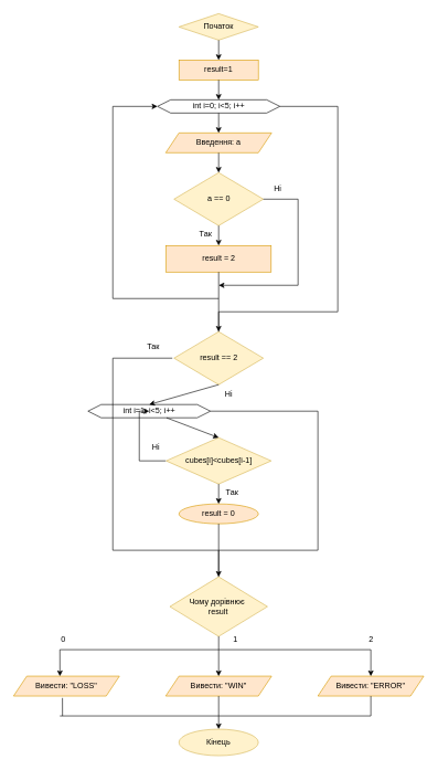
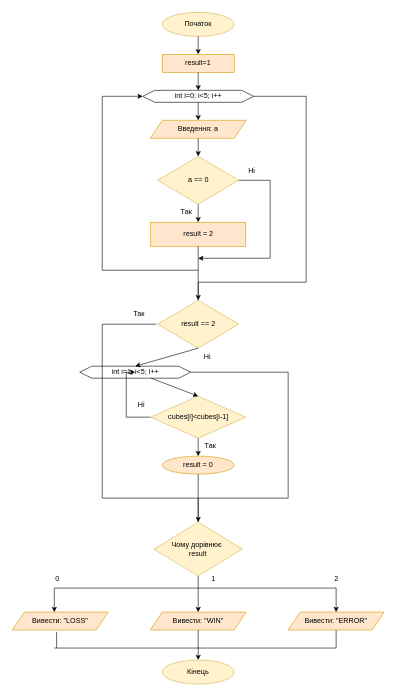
  <mxCell id="0" />
  <mxCell id="1" parent="0" />
- <mxCell id="2" value="Початок" style="rhombus;whiteSpace=wrap;html=1;fillColor=#fff2cc;strokeColor=#d6b656;" vertex="1" parent="1"><mxGeometry x="270" y="20" width="120" height="40" as="geometry" /></mxCell>
+ <mxCell id="2" value="Початок" style="ellipse;whiteSpace=wrap;html=1;fillColor=#fff2cc;strokeColor=#d6b656;" vertex="1" parent="1"><mxGeometry x="270" y="20" width="120" height="40" as="geometry" /></mxCell>
  <mxCell id="3" value="Введення: а" style="shape=parallelogram;perimeter=parallelogramPerimeter;whiteSpace=wrap;html=1;fixedSize=1;fillColor=#ffe6cc;strokeColor=#d79b00;" vertex="1" parent="1"><mxGeometry x="250" y="200" width="160" height="30" as="geometry" /></mxCell>
  <mxCell id="4" value="int i=0; i&amp;lt;5; i++" style="shape=hexagon;perimeter=hexagonPerimeter2;whiteSpace=wrap;html=1;fixedSize=1;" vertex="1" parent="1"><mxGeometry x="237.5" y="150" width="185" height="20" as="geometry" /></mxCell>
  <mxCell id="5" value="" style="endArrow=classic;html=1;rounded=0;exitX=1;exitY=0.5;exitDx=0;exitDy=0;entryX=0.5;entryY=0;entryDx=0;entryDy=0;" edge="1" parent="1" source="4" target="9"><mxGeometry width="50" height="50" relative="1" as="geometry"><mxPoint x="440" y="170" as="sourcePoint" /><mxPoint x="460" y="380" as="targetPoint" /><Array as="points"><mxPoint x="510" y="160" /><mxPoint x="510" y="470" /><mxPoint x="330" y="470" /></Array></mxGeometry></mxCell>
  <mxCell id="6" value="a == 0" style="rhombus;whiteSpace=wrap;html=1;fillColor=#fff2cc;strokeColor=#d6b656;" vertex="1" parent="1"><mxGeometry x="262.5" y="260" width="135" height="80" as="geometry" /></mxCell>
  <mxCell id="7" value="" style="endArrow=classic;html=1;rounded=0;exitX=1;exitY=0.5;exitDx=0;exitDy=0;" edge="1" parent="1" source="6"><mxGeometry width="50" height="50" relative="1" as="geometry"><mxPoint x="360" y="390" as="sourcePoint" /><mxPoint x="330" y="430" as="targetPoint" /><Array as="points"><mxPoint x="450" y="300" /><mxPoint x="450" y="430" /></Array></mxGeometry></mxCell>
  <mxCell id="8" value="result = 2" style="rounded=0;whiteSpace=wrap;html=1;fillColor=#ffe6cc;strokeColor=#d79b00;" vertex="1" parent="1"><mxGeometry x="250.63" y="370" width="158.75" height="40" as="geometry" /></mxCell>
  <mxCell id="9" value="result == 2" style="rhombus;whiteSpace=wrap;html=1;fillColor=#fff2cc;strokeColor=#d6b656;" vertex="1" parent="1"><mxGeometry x="262.5" y="500" width="135" height="80" as="geometry" /></mxCell>
  <mxCell id="10" value="int i=1; i&amp;lt;5; i++" style="shape=hexagon;perimeter=hexagonPerimeter2;whiteSpace=wrap;html=1;fixedSize=1;" vertex="1" parent="1"><mxGeometry x="132.51" y="610" width="185" height="20" as="geometry" /></mxCell>
  <mxCell id="11" value="" style="endArrow=none;html=1;rounded=0;entryX=0.5;entryY=1;entryDx=0;entryDy=0;exitX=0.5;exitY=0;exitDx=0;exitDy=0;" edge="1" parent="1" source="9" target="8"><mxGeometry width="50" height="50" relative="1" as="geometry"><mxPoint x="330" y="480" as="sourcePoint" /><mxPoint x="440" y="330" as="targetPoint" /></mxGeometry></mxCell>
  <mxCell id="12" value="" style="endArrow=classic;html=1;rounded=0;entryX=0;entryY=0.5;entryDx=0;entryDy=0;" edge="1" parent="1" target="4"><mxGeometry width="50" height="50" relative="1" as="geometry"><mxPoint x="330" y="450" as="sourcePoint" /><mxPoint x="440" y="290" as="targetPoint" /><Array as="points"><mxPoint x="170" y="450" /><mxPoint x="170" y="160" /></Array></mxGeometry></mxCell>
  <mxCell id="13" value="cubes[i]&amp;lt;cubes[i-1]" style="rhombus;whiteSpace=wrap;html=1;fillColor=#fff2cc;strokeColor=#d6b656;" vertex="1" parent="1"><mxGeometry x="250.63" y="660" width="158.74" height="70" as="geometry" /></mxCell>
  <mxCell id="14" value="result = 0" style="ellipse;whiteSpace=wrap;html=1;fillColor=#ffe6cc;strokeColor=#d79b00;" vertex="1" parent="1"><mxGeometry x="270" y="760" width="120" height="30" as="geometry" /></mxCell>
  <mxCell id="15" value="" style="endArrow=classic;html=1;rounded=0;exitX=0.5;exitY=1;exitDx=0;exitDy=0;entryX=0.5;entryY=0;entryDx=0;entryDy=0;" edge="1" parent="1" source="13" target="14"><mxGeometry width="50" height="50" relative="1" as="geometry"><mxPoint x="400" y="790" as="sourcePoint" /><mxPoint x="450" y="740" as="targetPoint" /></mxGeometry></mxCell>
  <mxCell id="16" value="" style="endArrow=classic;html=1;rounded=0;exitX=1;exitY=0.5;exitDx=0;exitDy=0;" edge="1" parent="1" source="10"><mxGeometry width="50" height="50" relative="1" as="geometry"><mxPoint x="400" y="760" as="sourcePoint" /><mxPoint x="330" y="870" as="targetPoint" /><Array as="points"><mxPoint x="480" y="620" /><mxPoint x="480" y="830" /><mxPoint x="330" y="830" /></Array></mxGeometry></mxCell>
  <mxCell id="17" value="" style="endArrow=classic;html=1;rounded=0;" edge="1" parent="1" target="10"><mxGeometry width="50" height="50" relative="1" as="geometry"><mxPoint x="250" y="695" as="sourcePoint" /><mxPoint x="330" y="810" as="targetPoint" /><Array as="points"><mxPoint x="210" y="695" /><mxPoint x="210" y="620" /></Array></mxGeometry></mxCell>
  <mxCell id="18" value="" style="endArrow=none;html=1;rounded=0;exitX=0.5;exitY=1;exitDx=0;exitDy=0;" edge="1" parent="1" source="14"><mxGeometry width="50" height="50" relative="1" as="geometry"><mxPoint x="400" y="790" as="sourcePoint" /><mxPoint x="330" y="870" as="targetPoint" /></mxGeometry></mxCell>
  <mxCell id="19" value="" style="endArrow=none;html=1;rounded=0;" edge="1" parent="1"><mxGeometry width="50" height="50" relative="1" as="geometry"><mxPoint x="330" y="830" as="sourcePoint" /><mxPoint x="260" y="540" as="targetPoint" /><Array as="points"><mxPoint x="170" y="830" /><mxPoint x="170" y="540" /></Array></mxGeometry></mxCell>
  <mxCell id="20" value="result=1" style="rounded=0;whiteSpace=wrap;html=1;fillColor=#ffe6cc;strokeColor=#d79b00;" vertex="1" parent="1"><mxGeometry x="270" y="90" width="120" height="30" as="geometry" /></mxCell>
  <mxCell id="21" value="Чому дорівнює&amp;nbsp;&lt;div&gt;result&lt;/div&gt;" style="rhombus;whiteSpace=wrap;html=1;fillColor=#fff2cc;strokeColor=#d6b656;" vertex="1" parent="1"><mxGeometry x="256.27" y="870" width="147.49" height="90" as="geometry" /></mxCell>
  <mxCell id="22" value="" style="endArrow=none;html=1;rounded=0;entryX=0.5;entryY=1;entryDx=0;entryDy=0;" edge="1" parent="1" target="21"><mxGeometry width="50" height="50" relative="1" as="geometry"><mxPoint x="330" y="980" as="sourcePoint" /><mxPoint x="380" y="920" as="targetPoint" /></mxGeometry></mxCell>
  <mxCell id="23" value="" style="endArrow=none;html=1;rounded=0;" edge="1" parent="1"><mxGeometry width="50" height="50" relative="1" as="geometry"><mxPoint x="90" y="980" as="sourcePoint" /><mxPoint x="560" y="980" as="targetPoint" /></mxGeometry></mxCell>
  <mxCell id="24" value="Вивести: &quot;LOSS&quot;" style="shape=parallelogram;perimeter=parallelogramPerimeter;whiteSpace=wrap;html=1;fixedSize=1;fillColor=#ffe6cc;strokeColor=#d79b00;" vertex="1" parent="1"><mxGeometry x="20" y="1020" width="160" height="30" as="geometry" /></mxCell>
  <mxCell id="25" value="Вивести: &quot;WIN&quot;" style="shape=parallelogram;perimeter=parallelogramPerimeter;whiteSpace=wrap;html=1;fixedSize=1;fillColor=#ffe6cc;strokeColor=#d79b00;" vertex="1" parent="1"><mxGeometry x="250" y="1020" width="160" height="30" as="geometry" /></mxCell>
  <mxCell id="26" value="Вивести: &quot;ERROR&lt;span style=&quot;background-color: initial;&quot;&gt;&quot;&lt;/span&gt;" style="shape=parallelogram;perimeter=parallelogramPerimeter;whiteSpace=wrap;html=1;fixedSize=1;fillColor=#ffe6cc;strokeColor=#d79b00;" vertex="1" parent="1"><mxGeometry x="480" y="1020" width="160" height="30" as="geometry" /></mxCell>
  <mxCell id="27" value="" style="endArrow=classic;html=1;rounded=0;entryX=0.5;entryY=0;entryDx=0;entryDy=0;" edge="1" parent="1" target="25"><mxGeometry width="50" height="50" relative="1" as="geometry"><mxPoint x="330" y="980" as="sourcePoint" /><mxPoint x="380" y="980" as="targetPoint" /></mxGeometry></mxCell>
  <mxCell id="28" value="" style="endArrow=classic;html=1;rounded=0;entryX=0.438;entryY=0;entryDx=0;entryDy=0;entryPerimeter=0;" edge="1" parent="1" target="24"><mxGeometry width="50" height="50" relative="1" as="geometry"><mxPoint x="90" y="980" as="sourcePoint" /><mxPoint x="380" y="980" as="targetPoint" /></mxGeometry></mxCell>
  <mxCell id="29" value="" style="endArrow=classic;html=1;rounded=0;entryX=0.5;entryY=0;entryDx=0;entryDy=0;" edge="1" parent="1" target="26"><mxGeometry width="50" height="50" relative="1" as="geometry"><mxPoint x="560" y="980" as="sourcePoint" /><mxPoint x="380" y="980" as="targetPoint" /></mxGeometry></mxCell>
  <mxCell id="30" value="" style="endArrow=none;html=1;rounded=0;" edge="1" parent="1"><mxGeometry width="50" height="50" relative="1" as="geometry"><mxPoint x="90" y="1080" as="sourcePoint" /><mxPoint x="560" y="1080" as="targetPoint" /></mxGeometry></mxCell>
  <mxCell id="31" value="" style="endArrow=none;html=1;rounded=0;entryX=0.5;entryY=1;entryDx=0;entryDy=0;" edge="1" parent="1" target="25"><mxGeometry width="50" height="50" relative="1" as="geometry"><mxPoint x="330" y="1080" as="sourcePoint" /><mxPoint x="420" y="960" as="targetPoint" /></mxGeometry></mxCell>
  <mxCell id="32" value="" style="endArrow=none;html=1;rounded=0;exitX=0.5;exitY=1;exitDx=0;exitDy=0;" edge="1" parent="1" source="26"><mxGeometry width="50" height="50" relative="1" as="geometry"><mxPoint x="370" y="1010" as="sourcePoint" /><mxPoint x="560" y="1080" as="targetPoint" /></mxGeometry></mxCell>
  <mxCell id="33" value="" style="endArrow=none;html=1;rounded=0;exitX=0.462;exitY=1.097;exitDx=0;exitDy=0;exitPerimeter=0;" edge="1" parent="1" source="24"><mxGeometry width="50" height="50" relative="1" as="geometry"><mxPoint x="370" y="1010" as="sourcePoint" /><mxPoint x="94" y="1080" as="targetPoint" /></mxGeometry></mxCell>
  <mxCell id="34" value="" style="endArrow=classic;html=1;rounded=0;" edge="1" parent="1" target="35"><mxGeometry width="50" height="50" relative="1" as="geometry"><mxPoint x="330" y="1080" as="sourcePoint" /><mxPoint x="330" y="1100" as="targetPoint" /></mxGeometry></mxCell>
  <mxCell id="35" value="Кінець" style="ellipse;whiteSpace=wrap;html=1;fillColor=#fff2cc;strokeColor=#d6b656;" vertex="1" parent="1"><mxGeometry x="270" y="1100" width="120" height="40" as="geometry" /></mxCell>
  <mxCell id="36" value="0" style="text;html=1;align=center;verticalAlign=middle;resizable=0;points=[];autosize=1;strokeColor=none;fillColor=none;" vertex="1" parent="1"><mxGeometry x="80" y="950" width="30" height="30" as="geometry" /></mxCell>
  <mxCell id="37" value="2" style="text;html=1;align=center;verticalAlign=middle;resizable=0;points=[];autosize=1;strokeColor=none;fillColor=none;" vertex="1" parent="1"><mxGeometry x="545" y="950" width="30" height="30" as="geometry" /></mxCell>
  <mxCell id="38" value="1" style="text;html=1;align=center;verticalAlign=middle;resizable=0;points=[];autosize=1;strokeColor=none;fillColor=none;" vertex="1" parent="1"><mxGeometry x="340" y="950" width="30" height="30" as="geometry" /></mxCell>
  <mxCell id="39" value="" style="endArrow=classic;html=1;rounded=0;exitX=0.5;exitY=1;exitDx=0;exitDy=0;entryX=0.5;entryY=0;entryDx=0;entryDy=0;" edge="1" parent="1" source="9" target="10"><mxGeometry width="50" height="50" relative="1" as="geometry"><mxPoint x="370" y="670" as="sourcePoint" /><mxPoint x="420" y="620" as="targetPoint" /></mxGeometry></mxCell>
  <mxCell id="40" value="" style="endArrow=classic;html=1;rounded=0;entryX=0.5;entryY=0;entryDx=0;entryDy=0;" edge="1" parent="1" source="10" target="13"><mxGeometry width="50" height="50" relative="1" as="geometry"><mxPoint x="370" y="670" as="sourcePoint" /><mxPoint x="420" y="620" as="targetPoint" /></mxGeometry></mxCell>
  <mxCell id="41" value="Так" style="text;html=1;align=center;verticalAlign=middle;resizable=0;points=[];autosize=1;strokeColor=none;fillColor=none;" vertex="1" parent="1"><mxGeometry x="330" y="728" width="40" height="30" as="geometry" /></mxCell>
  <mxCell id="42" value="Ні" style="text;html=1;align=center;verticalAlign=middle;resizable=0;points=[];autosize=1;strokeColor=none;fillColor=none;" vertex="1" parent="1"><mxGeometry x="220" y="660" width="30" height="30" as="geometry" /></mxCell>
  <mxCell id="43" value="Так" style="text;html=1;align=center;verticalAlign=middle;resizable=0;points=[];autosize=1;strokeColor=none;fillColor=none;" vertex="1" parent="1"><mxGeometry x="210.63" y="508" width="40" height="30" as="geometry" /></mxCell>
  <mxCell id="44" value="Ні" style="text;html=1;align=center;verticalAlign=middle;resizable=0;points=[];autosize=1;strokeColor=none;fillColor=none;" vertex="1" parent="1"><mxGeometry x="330" y="580" width="30" height="30" as="geometry" /></mxCell>
  <mxCell id="45" value="" style="endArrow=classic;html=1;rounded=0;exitX=0.5;exitY=1;exitDx=0;exitDy=0;entryX=0.5;entryY=0;entryDx=0;entryDy=0;" edge="1" parent="1" source="2" target="20"><mxGeometry width="50" height="50" relative="1" as="geometry"><mxPoint x="400" y="140" as="sourcePoint" /><mxPoint x="450" y="90" as="targetPoint" /></mxGeometry></mxCell>
  <mxCell id="46" value="" style="endArrow=classic;html=1;rounded=0;exitX=0.5;exitY=1;exitDx=0;exitDy=0;entryX=0.5;entryY=0;entryDx=0;entryDy=0;" edge="1" parent="1" source="20" target="4"><mxGeometry width="50" height="50" relative="1" as="geometry"><mxPoint x="360" y="130" as="sourcePoint" /><mxPoint x="410" y="80" as="targetPoint" /></mxGeometry></mxCell>
  <mxCell id="47" value="" style="endArrow=classic;html=1;rounded=0;exitX=0.5;exitY=1;exitDx=0;exitDy=0;entryX=0.5;entryY=0;entryDx=0;entryDy=0;" edge="1" parent="1" source="4" target="3"><mxGeometry width="50" height="50" relative="1" as="geometry"><mxPoint x="380" y="270" as="sourcePoint" /><mxPoint x="430" y="220" as="targetPoint" /></mxGeometry></mxCell>
  <mxCell id="48" value="" style="endArrow=classic;html=1;rounded=0;exitX=0.5;exitY=1;exitDx=0;exitDy=0;entryX=0.5;entryY=0;entryDx=0;entryDy=0;" edge="1" parent="1" source="3" target="6"><mxGeometry width="50" height="50" relative="1" as="geometry"><mxPoint x="380" y="270" as="sourcePoint" /><mxPoint x="430" y="220" as="targetPoint" /></mxGeometry></mxCell>
  <mxCell id="49" value="" style="endArrow=classic;html=1;rounded=0;exitX=0.5;exitY=1;exitDx=0;exitDy=0;entryX=0.5;entryY=0;entryDx=0;entryDy=0;" edge="1" parent="1" source="6" target="8"><mxGeometry width="50" height="50" relative="1" as="geometry"><mxPoint x="370" y="330" as="sourcePoint" /><mxPoint x="420" y="280" as="targetPoint" /></mxGeometry></mxCell>
  <mxCell id="50" value="Ні" style="text;html=1;align=center;verticalAlign=middle;resizable=0;points=[];autosize=1;strokeColor=none;fillColor=none;" vertex="1" parent="1"><mxGeometry x="403.76" y="270" width="30" height="30" as="geometry" /></mxCell>
  <mxCell id="51" value="Так" style="text;html=1;align=center;verticalAlign=middle;resizable=0;points=[];autosize=1;strokeColor=none;fillColor=none;" vertex="1" parent="1"><mxGeometry x="290" y="338" width="40" height="30" as="geometry" /></mxCell>
